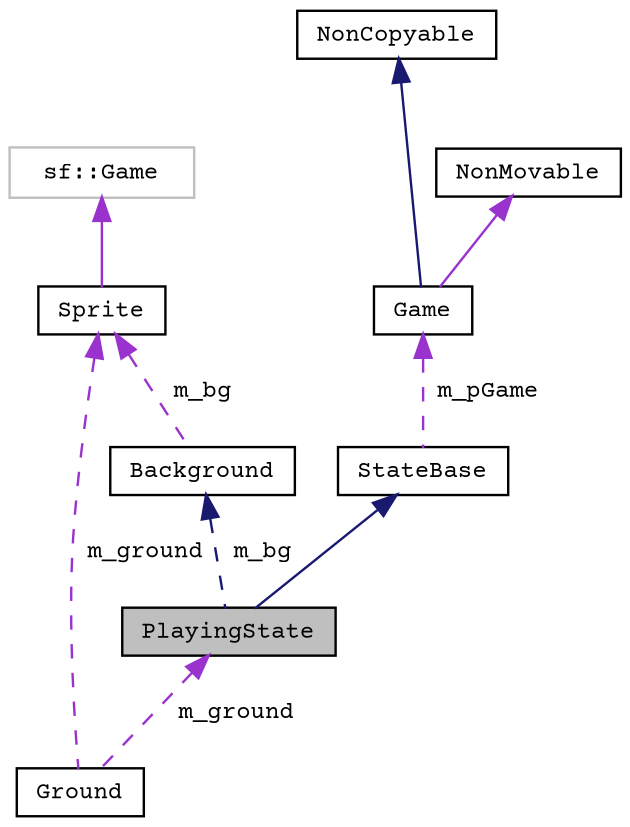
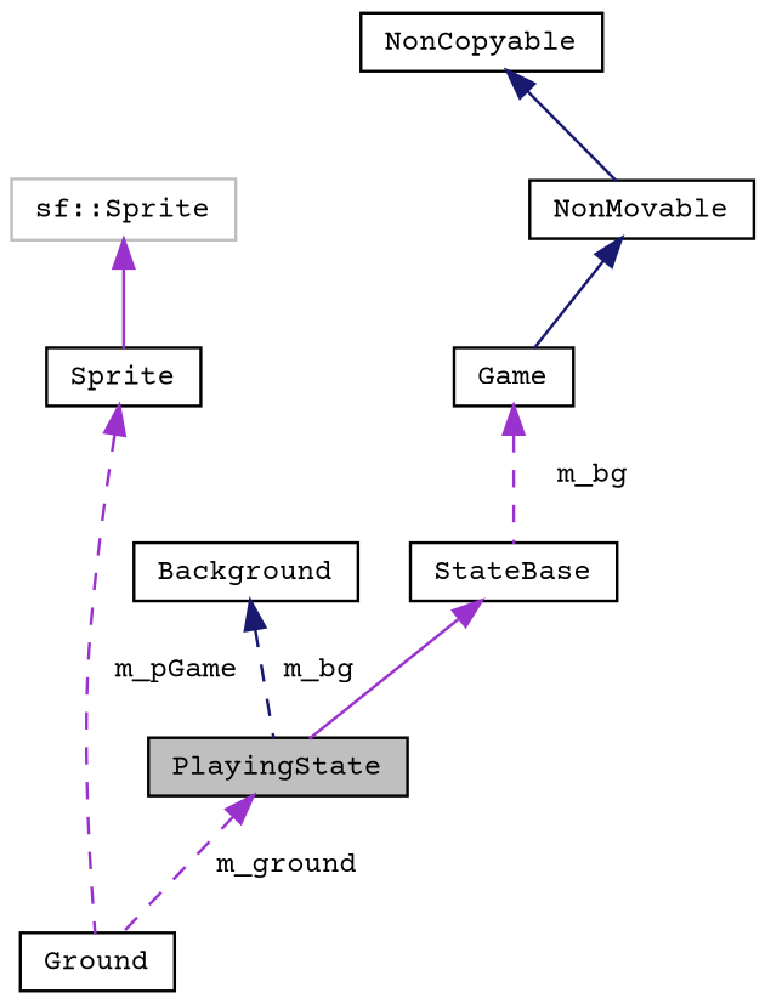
  digraph {
    fontname="Courier Prime"
    node [color=black fillcolor=white fontname="Courier Prime" fontsize=10 shape=record style=filled]
    edge [color=darkorchid3 dir=back fontname="Courier Prime" fontsize=10 labelfontname=Helvetica labelfontsize=10 style=dashed]
    n1 [fillcolor=grey75 fontcolor=black height=0.2 label=PlayingState width=0.4]
    n2 [height=0.2 label=Ground width=0.4]
    n3 [height=0.2 label=StateBase width=0.4]
    n4 [height=0.2 label=Game width=0.4]
    n5 [height=0.2 label=NonCopyable width=0.4]
    n6 [height=0.2 label=NonMovable width=0.4]
    n7 [height=0.2 label=Sprite width=0.4]
    n8 [height=0.2 label=Background width=0.4]
-   n9 [color=grey75 height=0.2 label="sf::Game" width=0.4]
+   n9 [color=grey75 height=0.2 label="sf::Sprite" width=0.4]
    n1 -> n2 [label=" m_ground"]
-   n3 -> n1 [color=midnightblue style=solid]
-   n4 -> n3 [label=" m_pGame"]
-   n5 -> n4 [color=midnightblue style=solid]
-   n6 -> n4 [style=solid]
-   n7 -> n2 [label=" m_ground"]
-   n7 -> n8 [label=" m_bg"]
+   n3 -> n1 [style=solid]
+   n4 -> n3 [label=" m_bg"]
+   n5 -> n6 [color=midnightblue style=solid]
+   n6 -> n4 [color=midnightblue style=solid]
+   n7 -> n2 [label=" m_pGame"]
    n8 -> n1 [color=midnightblue label=" m_bg"]
    n9 -> n7 [style=solid]
  }
